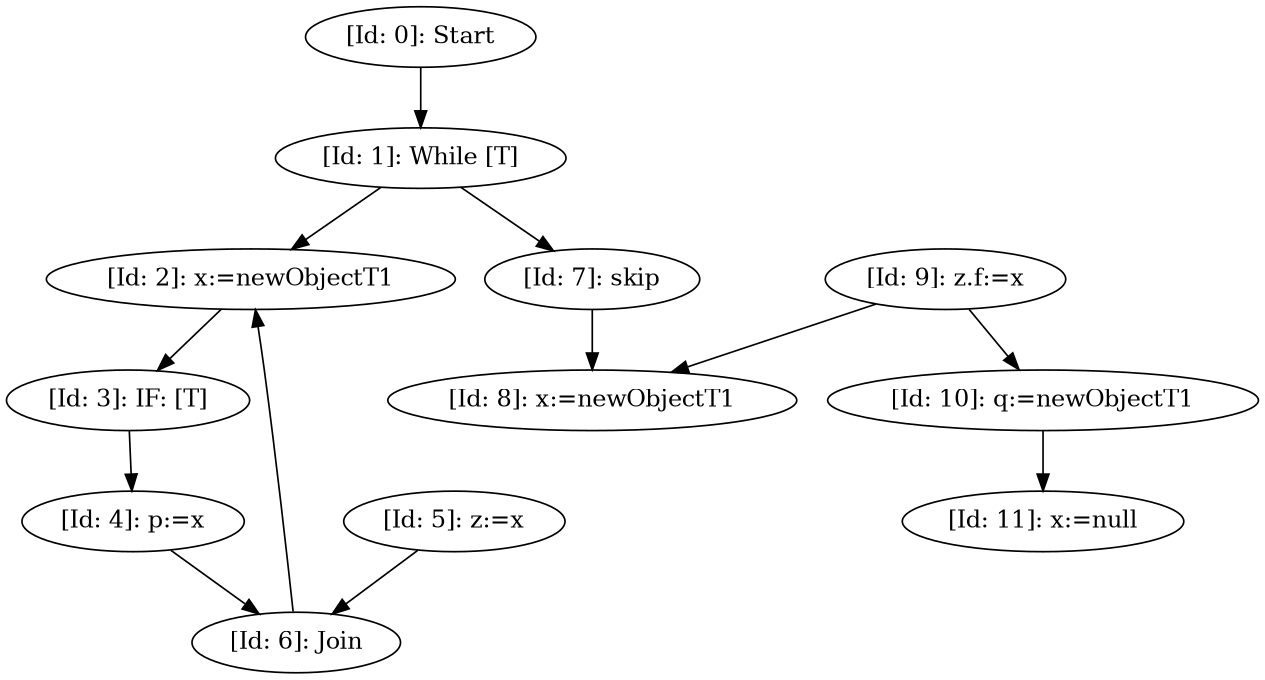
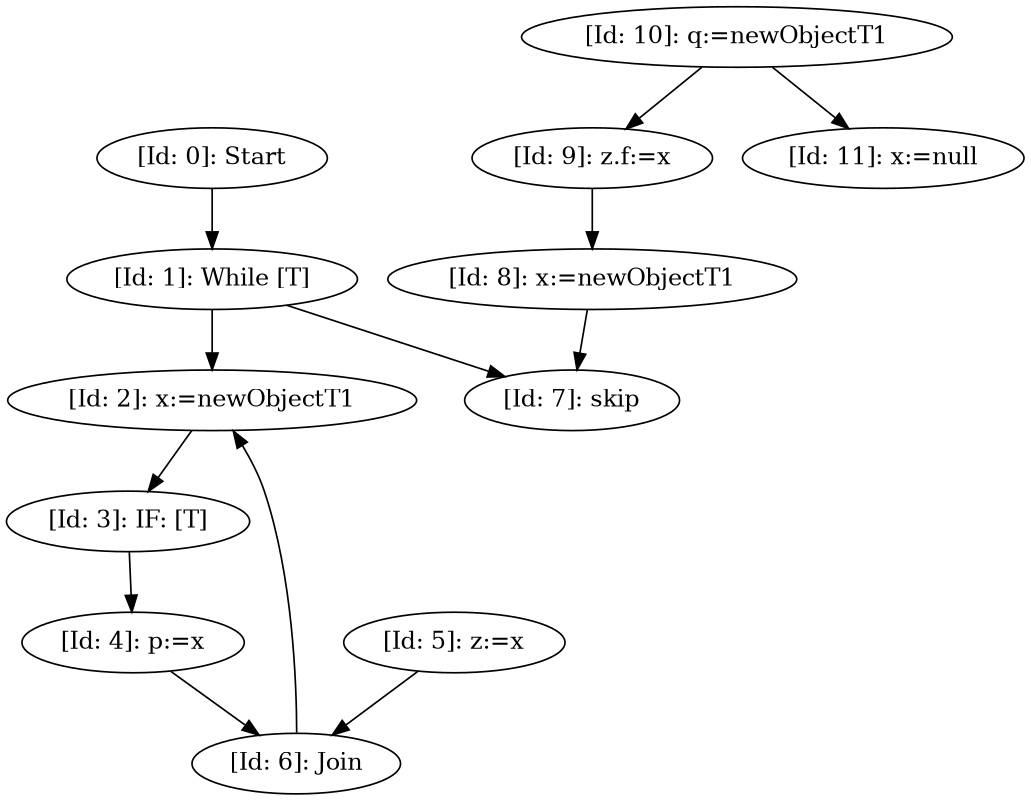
  strict digraph {
    "[Id: 0]: Start"
    "[Id: 1]: While [T]"
    "[Id: 2]: x:=newObjectT1"
    "[Id: 7]: skip"
    "[Id: 3]: IF: [T]"
    "[Id: 8]: x:=newObjectT1"
    "[Id: 4]: p:=x"
    "[Id: 6]: Join"
    "[Id: 5]: z:=x"
    "[Id: 9]: z.f:=x"
    "[Id: 10]: q:=newObjectT1"
    "[Id: 11]: x:=null"
    "[Id: 0]: Start" -> "[Id: 1]: While [T]"
    "[Id: 1]: While [T]" -> "[Id: 2]: x:=newObjectT1"
    "[Id: 1]: While [T]" -> "[Id: 7]: skip"
    "[Id: 2]: x:=newObjectT1" -> "[Id: 3]: IF: [T]"
-   "[Id: 7]: skip" -> "[Id: 8]: x:=newObjectT1"
+   "[Id: 8]: x:=newObjectT1" -> "[Id: 7]: skip"
    "[Id: 3]: IF: [T]" -> "[Id: 4]: p:=x"
    "[Id: 4]: p:=x" -> "[Id: 6]: Join"
    "[Id: 6]: Join" -> "[Id: 2]: x:=newObjectT1"
    "[Id: 5]: z:=x" -> "[Id: 6]: Join"
    "[Id: 9]: z.f:=x" -> "[Id: 8]: x:=newObjectT1"
-   "[Id: 9]: z.f:=x" -> "[Id: 10]: q:=newObjectT1"
+   "[Id: 10]: q:=newObjectT1" -> "[Id: 9]: z.f:=x"
    "[Id: 10]: q:=newObjectT1" -> "[Id: 11]: x:=null"
  }
